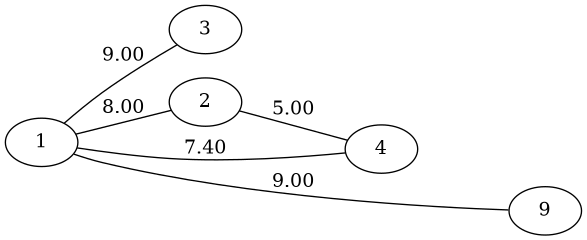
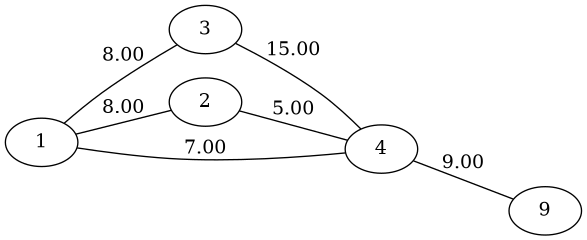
  graph {
    rankdir=LR
    1
    3
    2
    4
    n5 [label=9]
-   1 -- 3 [label=9.00]
+   1 -- 3 [label=8.00]
    1 -- 2 [label=8.00]
-   1 -- 4 [label=7.40]
+   1 -- 4 [label=7.00]
+   3 -- 4 [label=15.00]
    2 -- 4 [label=5.00]
-   1 -- n5 [label=9.00]
+   4 -- n5 [label=9.00]
  }
